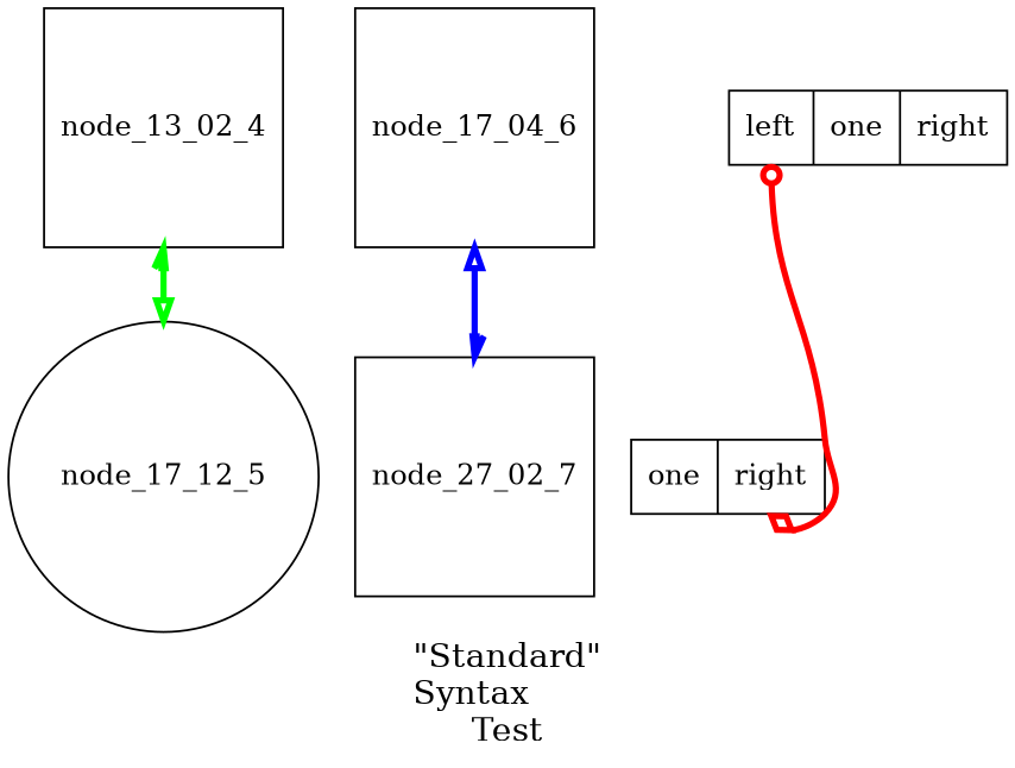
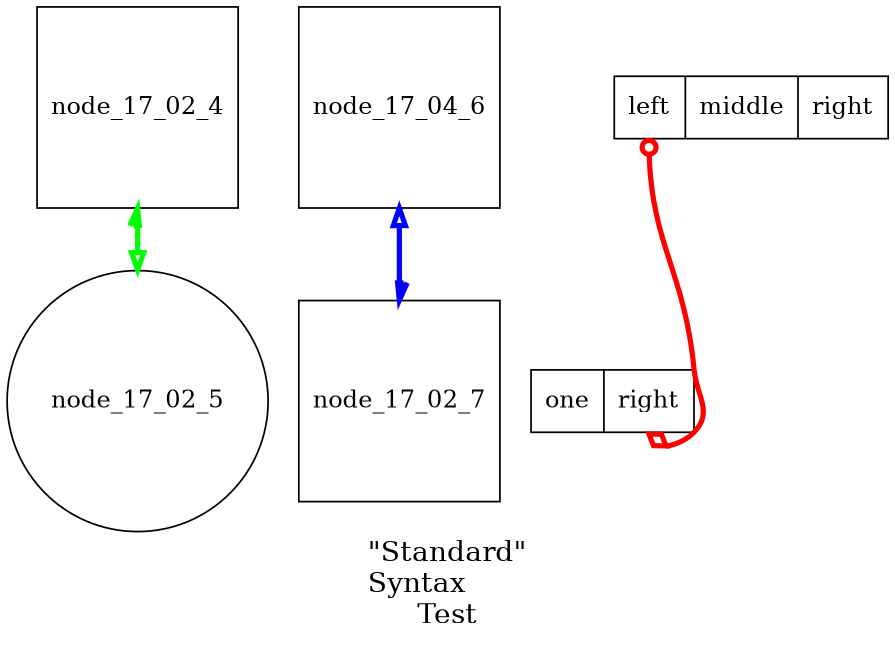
  strict digraph {
    fontsize=16.0
    label="\"Standard\"\rSyntax\lTest"
    node [shape=square]
    edge [dir=both penwidth=3]
-   node_17_02_5 [shape=circle label=node_17_12_5]
-   node_17_02_4 [label=node_13_02_4]
+   node_17_02_5 [shape=circle]
+   node_17_02_4
    n3 [label=node_17_04_6]
-   node_17_02_7 [label=node_27_02_7]
-   n5 [label="<p11> left|<p12> one|<p13> right" pencolor=blue shape=record]
+   node_17_02_7
+   n5 [label="<p11> left|<p12> middle|<p13> right" pencolor=blue shape=record]
    n6 [label="<p21> one|<p22> right" pencolor=green shape=record]
    subgraph sub_1 {
      label=""
      node_17_02_4
      n3
      node_17_02_7
      subgraph sub_2 {
        label=""
        node_17_02_5
      }
    }
    node_17_02_4 -> node_17_02_5 [arrowhead=empty arrowtail=halfopen color=green]
    n3 -> node_17_02_7 [arrowhead=halfopen arrowtail=empty color=blue]
    n5 -> n6 [arrowhead=odiamond arrowtail=odot color=red headport="p22:s" tailport=p11]
  }
